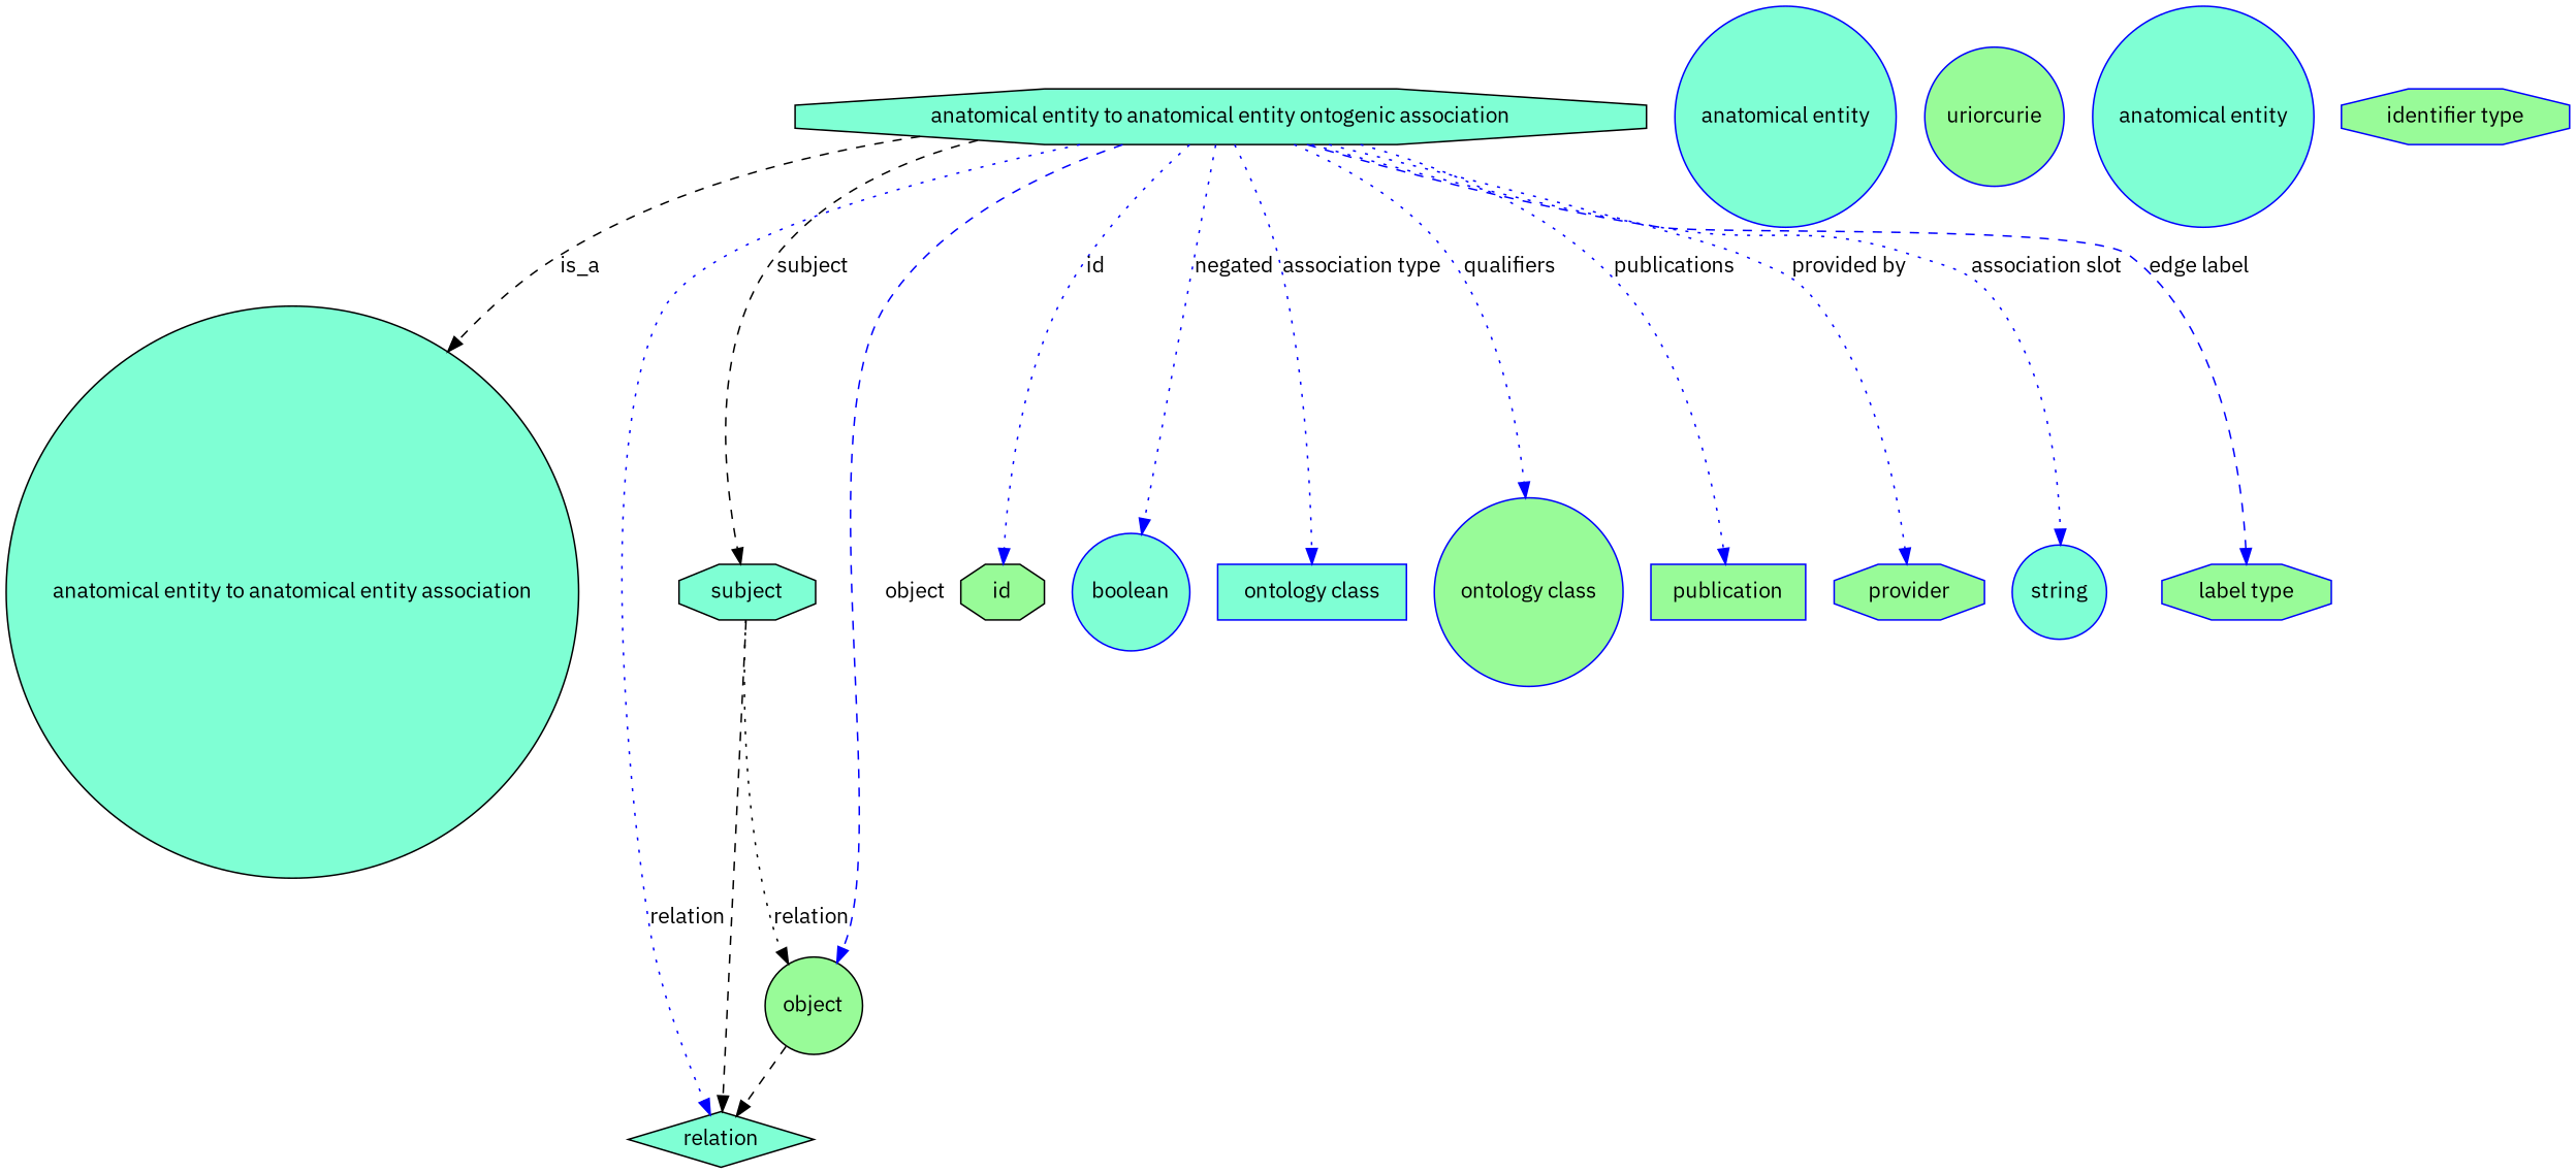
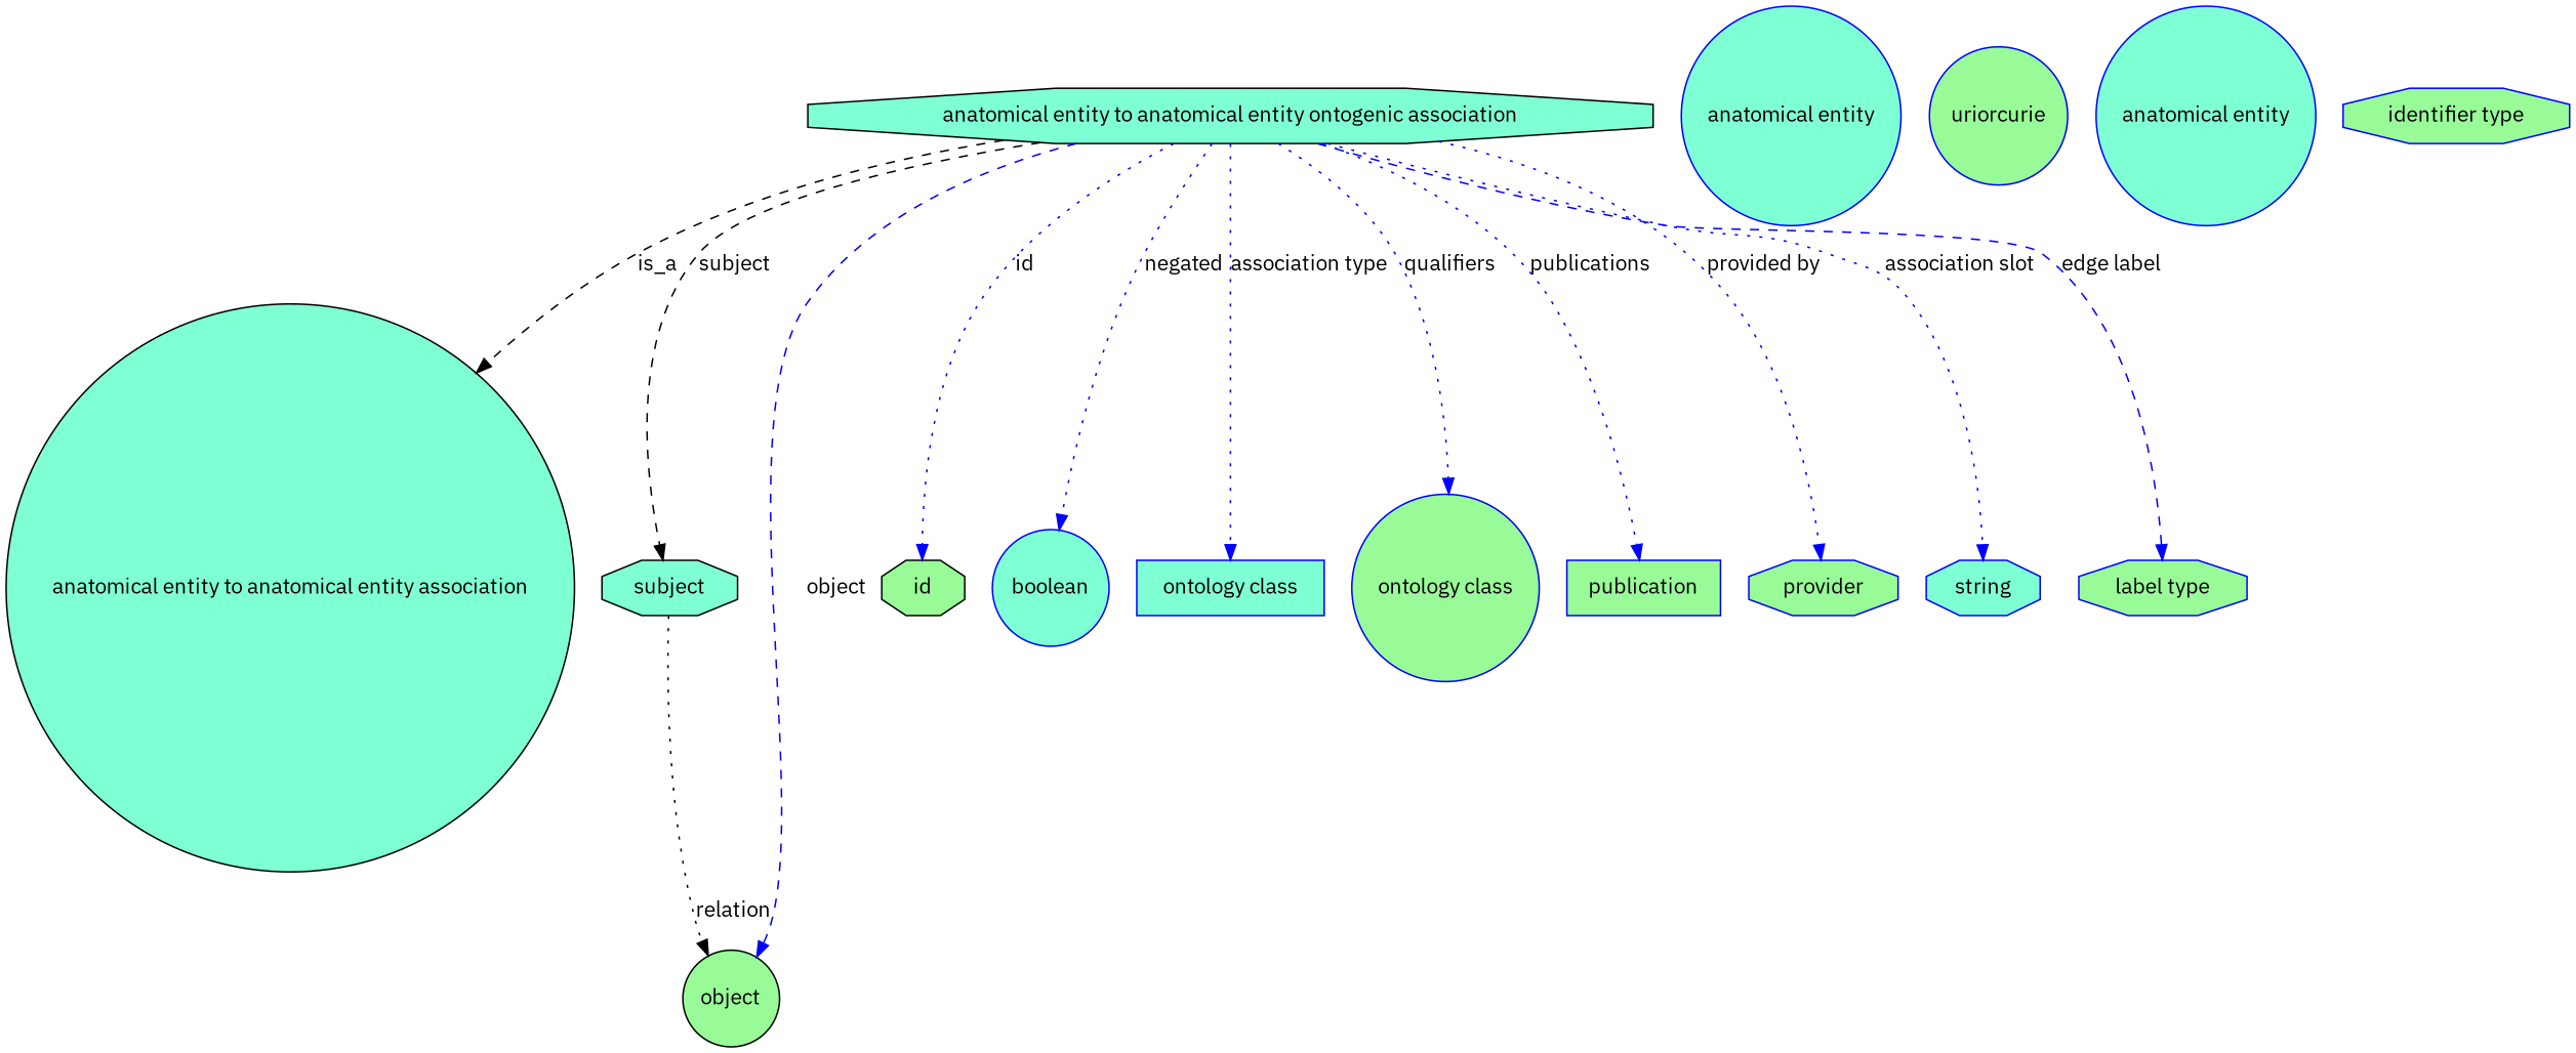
  digraph {
    fontname="IBM Plex Sans"
    node [fillcolor=aquamarine fontname="IBM Plex Sans" shape=circle style=filled color=blue]
    edge [fontname="IBM Plex Sans" style=dotted color=blue]
    n1 [height=0.5 label="anatomical entity to anatomical entity ontogenic association" shape=octagon width=6.1746 color=""]
    "anatomical entity to anatomical entity association" [height=0.5 width=5.1445 color=""]
    subject [height=0.5 shape=octagon width=0.97656 color=""]
-   relation [height=0.5 shape=diamond width=1.031 color=""]
    object [fillcolor=palegreen height=0.5 width=0.88096 color=""]
    id [fillcolor=palegreen height=0.5 shape=octagon width=0.75 color=""]
    n7 [height=0.5 label=boolean width=1.0584]
    n8 [height=0.5 label="ontology class" shape=box width=1.6931]
    n9 [fillcolor=palegreen height=0.5 label="ontology class" width=1.6931]
    n10 [fillcolor=palegreen height=0.5 label=publication shape=box width=1.3859]
    n11 [fillcolor=palegreen height=0.5 label=provider shape=octagon width=1.1129]
-   n12 [height=0.5 label=string width=0.8403]
+   n12 [height=0.5 label=string shape=octagon width=0.8403]
    n13 [fillcolor=palegreen height=0.5 label="label type" shape=octagon width=1.2425]
    n14 [height=0.5 label="anatomical entity" width=1.9792]
    n15 [fillcolor=palegreen height=0.5 label=uriorcurie width=1.2492]
    n16 [height=0.5 label="anatomical entity" width=1.9792]
    n17 [fillcolor=palegreen height=0.5 label="identifier type" shape=octagon width=1.652]
    n1 -> "anatomical entity to anatomical entity association" [label=is_a style=dashed color=""]
    n1 -> subject [color=black label=subject style=dashed]
-   n1 -> relation [label=relation]
    n1 -> object [label=object style=dashed]
    n1 -> id [label=id]
    n1 -> n7 [label=negated]
    n1 -> n8 [label="association type"]
    n1 -> n9 [label=qualifiers]
    n1 -> n10 [label=publications]
    n1 -> n11 [label="provided by"]
    n1 -> n12 [label="association slot"]
    n1 -> n13 [label="edge label" style=dashed]
-   subject -> relation [style=dashed color=""]
    subject -> object [label=relation color=""]
-   object -> relation [style=dashed color=""]
  }
